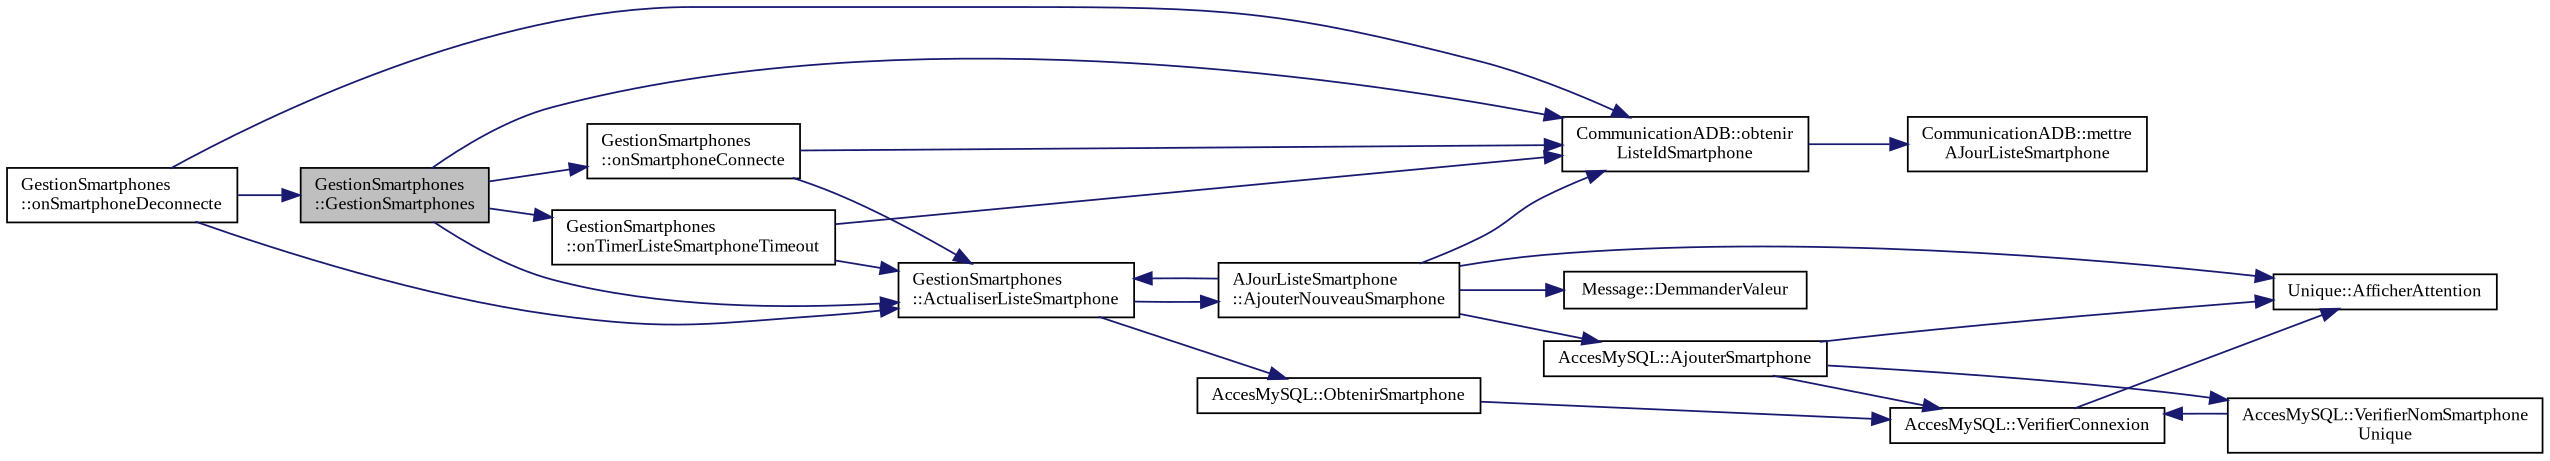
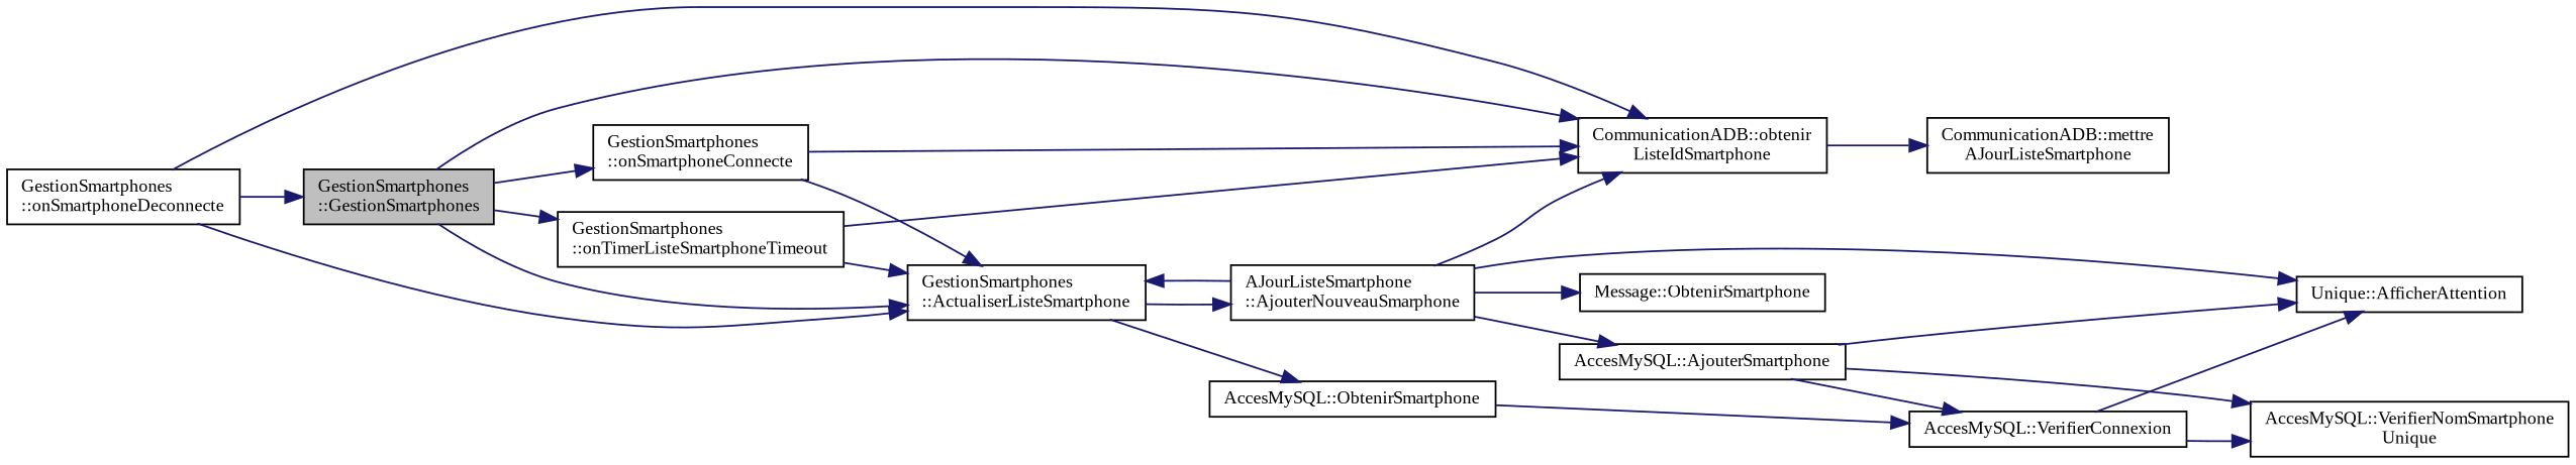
  digraph {
    fontname="Liberation Serif"
    rankdir=LR
    node [color=black fillcolor=white fontname="Liberation Serif" fontsize=10 shape=record style=filled]
    edge [color=midnightblue fontname="Liberation Serif" fontsize=10 labelfontname=Helvetica labelfontsize=10 style=solid]
    n1 [fillcolor=grey75 fontcolor=black height=0.2 label="GestionSmartphones\l::GestionSmartphones" width=0.4]
    n2 [height=0.2 label="GestionSmartphones\l::ActualiserListeSmartphone" width=0.4]
    n3 [height=0.2 label="CommunicationADB::obtenir\lListeIdSmartphone" width=0.4]
    n4 [height=0.2 label="GestionSmartphones\l::onSmartphoneConnecte" width=0.4]
    n5 [height=0.2 label="GestionSmartphones\l::onTimerListeSmartphoneTimeout" width=0.4]
    n6 [height=0.2 label="AJourListeSmartphone\l::AjouterNouveauSmarphone" width=0.4]
    n7 [height=0.2 label="AccesMySQL::ObtenirSmartphone" width=0.4]
    n8 [height=0.2 label="CommunicationADB::mettre\lAJourListeSmartphone" width=0.4]
    n9 [height=0.2 label="GestionSmartphones\l::onSmartphoneDeconnecte" width=0.4]
    n10 [height=0.2 label="Unique::AfficherAttention" width=0.4]
    n11 [height=0.2 label="AccesMySQL::AjouterSmartphone" width=0.4]
-   n12 [height=0.2 label="Message::DemmanderValeur" width=0.4]
+   n12 [height=0.2 label="Message::ObtenirSmartphone" width=0.4]
    n13 [height=0.2 label="AccesMySQL::VerifierConnexion" width=0.4]
    n14 [height=0.2 label="AccesMySQL::VerifierNomSmartphone\lUnique" width=0.4]
    n1 -> n2
    n1 -> n3
    n1 -> n4
    n1 -> n5
    n2 -> n6
    n2 -> n7
    n3 -> n8
    n4 -> n2
    n4 -> n3
    n5 -> n2
    n5 -> n3
    n6 -> n2
    n6 -> n3
    n6 -> n10
    n6 -> n11
    n6 -> n12
    n7 -> n13
    n9 -> n1
    n9 -> n2
    n9 -> n3
    n11 -> n10
    n11 -> n13
    n11 -> n14
    n13 -> n10
-   n14 -> n13
+   n13 -> n14
  }
